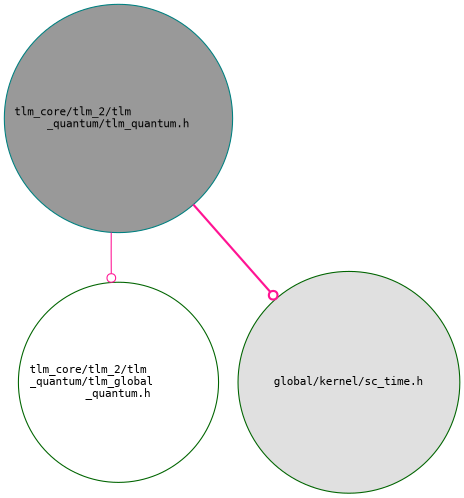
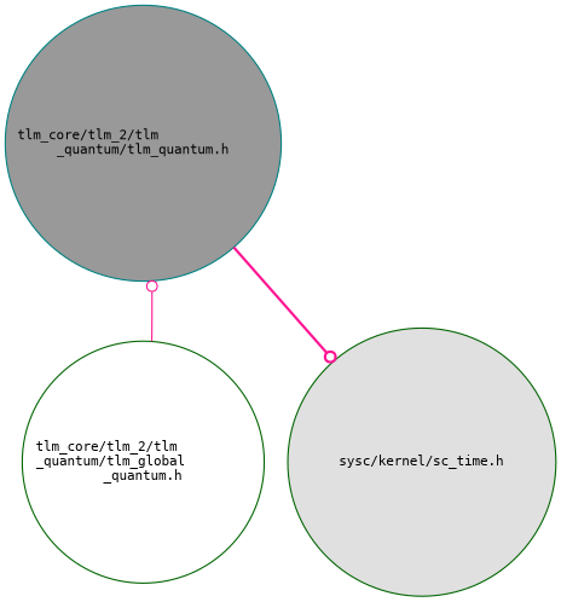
  digraph {
    fontname="DejaVu Sans Mono"
    node [color=darkgreen fontname="DejaVu Sans Mono" fontsize=10 shape=circle style=filled]
    edge [arrowhead=odot color=deeppink fontname="DejaVu Sans Mono" fontsize=10 labelfontname=FreeSans labelfontsize=10]
    n1 [color=teal fillcolor=grey60 fontcolor=black height=0.2 label="tlm_core/tlm_2/tlm\l_quantum/tlm_quantum.h" width=0.4]
    n2 [fillcolor=white height=0.2 label="tlm_core/tlm_2/tlm\l_quantum/tlm_global\l_quantum.h" width=0.4]
-   n3 [fillcolor="#E0E0E0" height=0.2 label="global/kernel/sc_time.h" width=0.4]
-   n1 -> n2 [style=solid]
+   n3 [fillcolor="#E0E0E0" height=0.2 label="sysc/kernel/sc_time.h" width=0.4]
+   n2 -> n1 [style=solid]
    n1 -> n3 [style=bold]
  }
